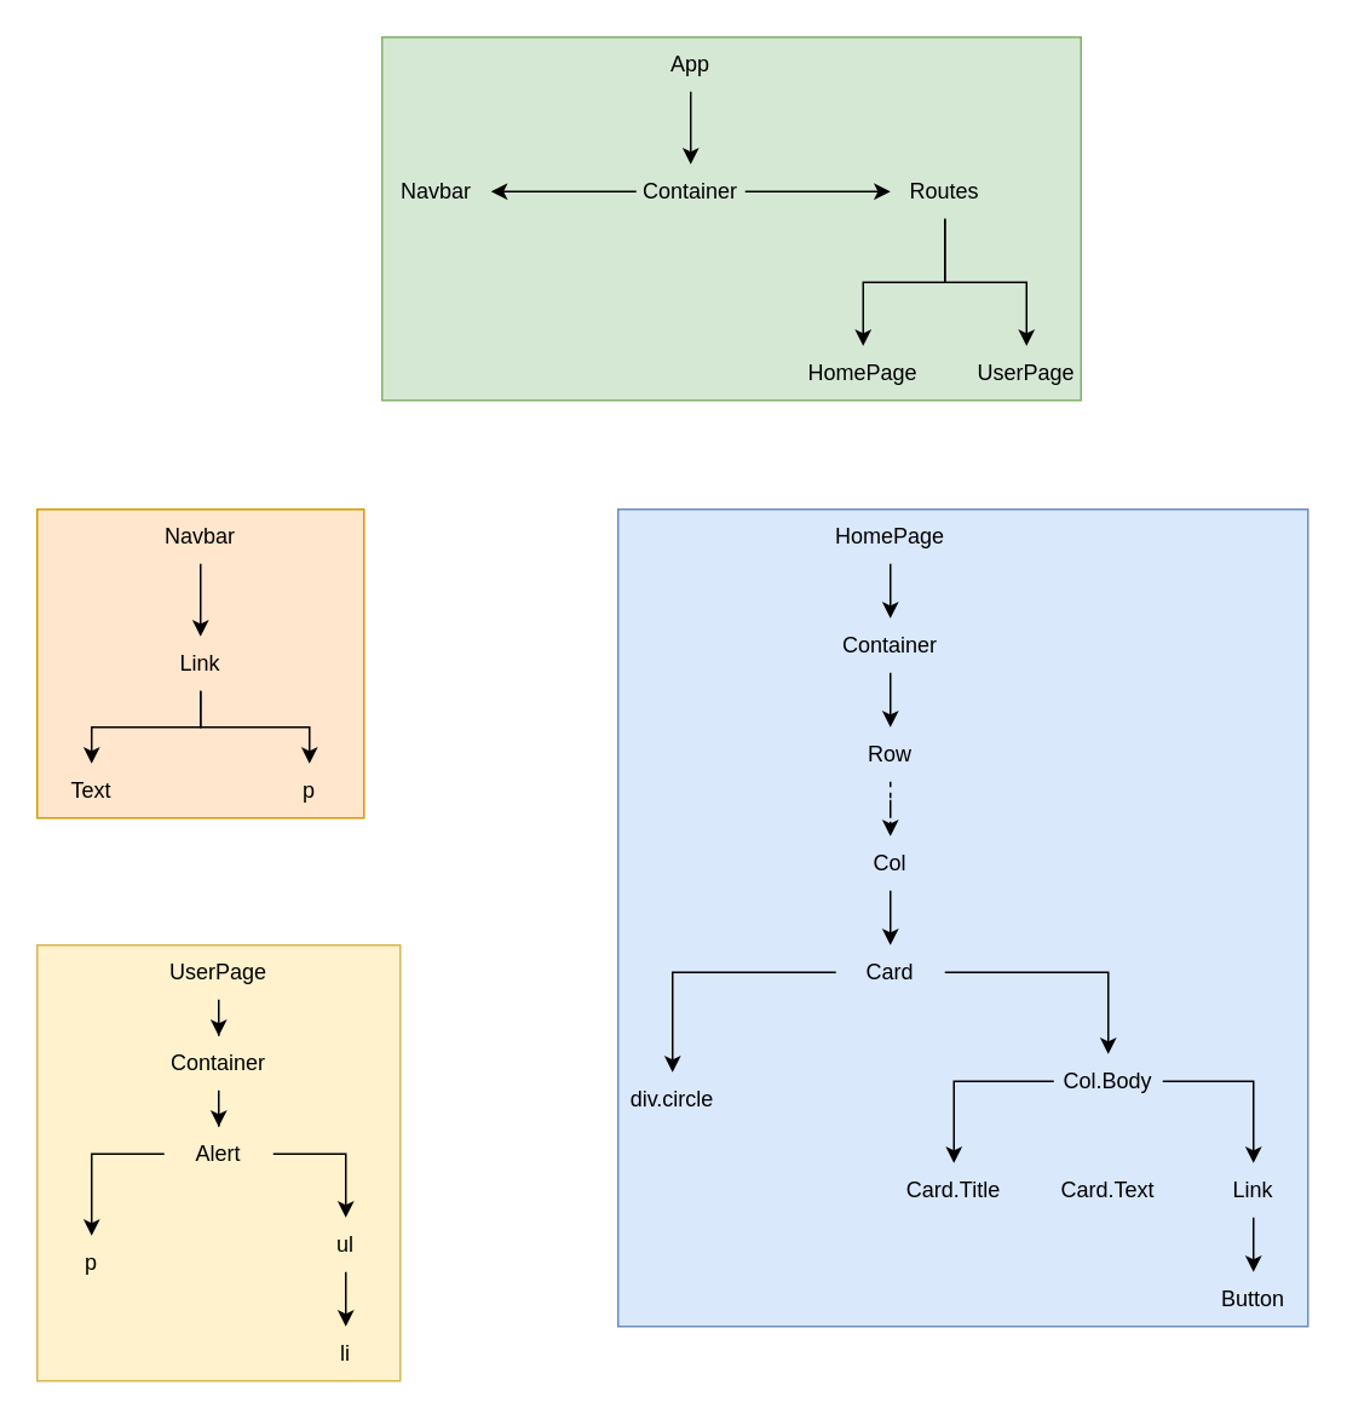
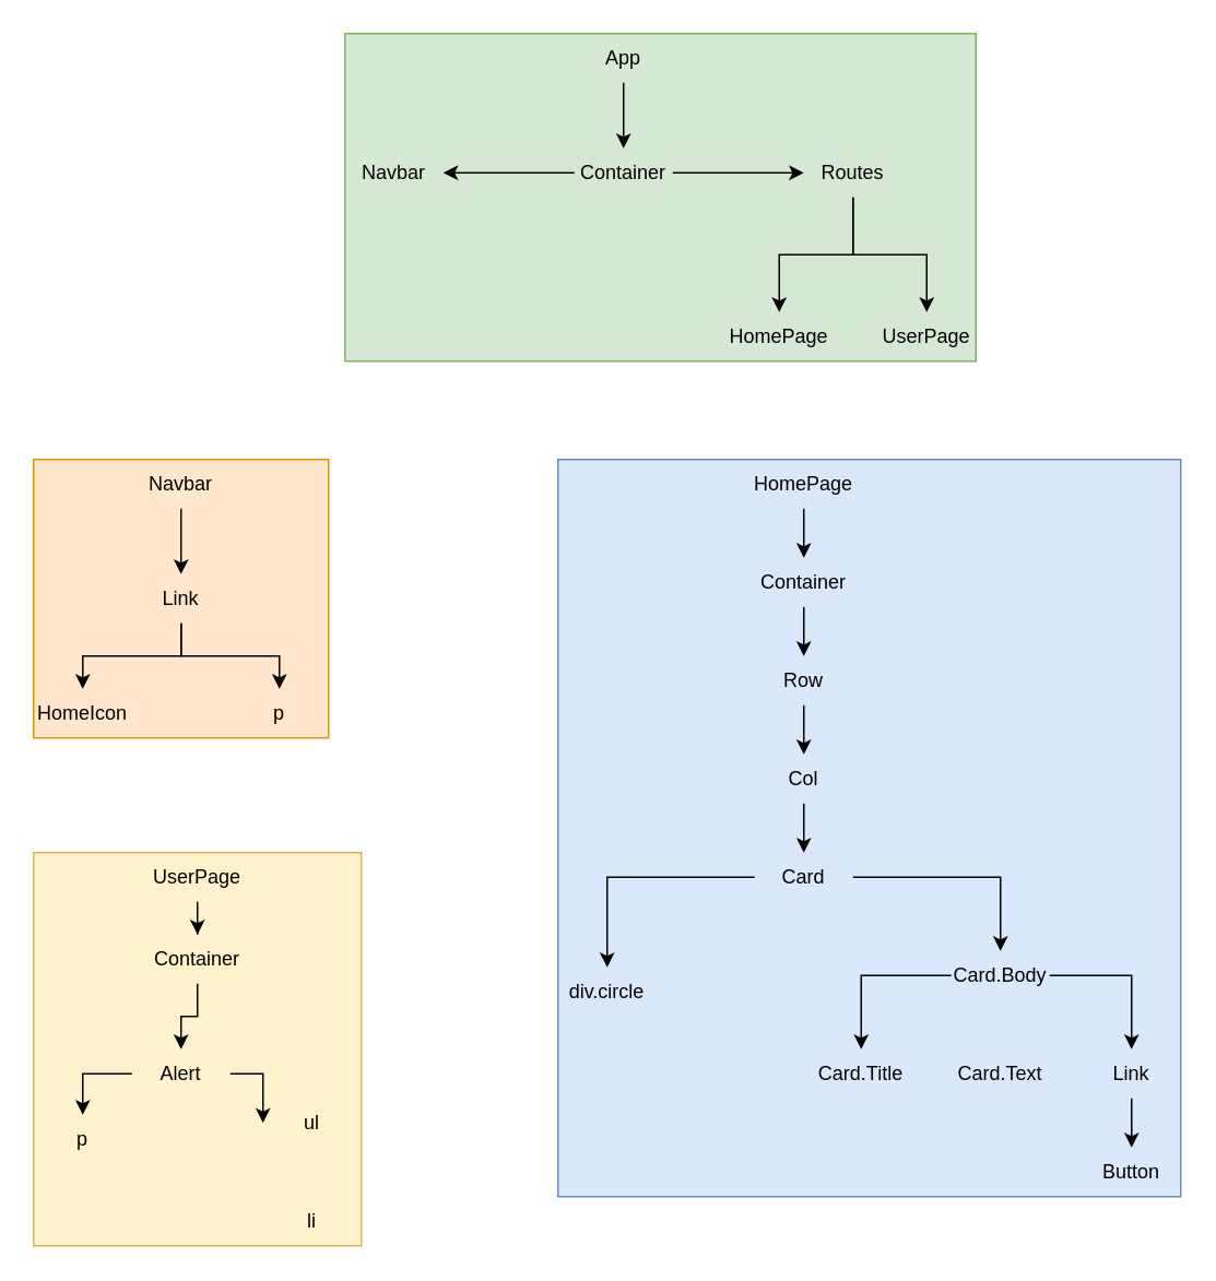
  <mxCell id="0" />
  <mxCell id="1" parent="0" />
  <mxCell id="2" value="" style="group;fillColor=#d5e8d4;strokeColor=#82b366;" vertex="1" connectable="0" parent="1"><mxGeometry x="210" y="20" width="385" height="200" as="geometry" /></mxCell>
  <mxCell id="3" value="App" style="text;html=1;strokeColor=none;fillColor=none;align=center;verticalAlign=middle;whiteSpace=wrap;rounded=0;" vertex="1" parent="2"><mxGeometry x="140" width="60" height="30" as="geometry" /></mxCell>
  <mxCell id="4" value="Container" style="text;html=1;strokeColor=none;fillColor=none;align=center;verticalAlign=middle;whiteSpace=wrap;rounded=0;" vertex="1" parent="2"><mxGeometry x="140" y="70" width="60" height="30" as="geometry" /></mxCell>
  <mxCell id="5" value="" style="edgeStyle=orthogonalEdgeStyle;rounded=0;orthogonalLoop=1;jettySize=auto;html=1;" edge="1" parent="2" source="3" target="4"><mxGeometry relative="1" as="geometry" /></mxCell>
  <mxCell id="6" value="Navbar" style="text;html=1;strokeColor=none;fillColor=none;align=center;verticalAlign=middle;whiteSpace=wrap;rounded=0;" vertex="1" parent="2"><mxGeometry y="70" width="60" height="30" as="geometry" /></mxCell>
  <mxCell id="7" value="" style="edgeStyle=orthogonalEdgeStyle;rounded=0;orthogonalLoop=1;jettySize=auto;html=1;" edge="1" parent="2" source="4" target="6"><mxGeometry relative="1" as="geometry" /></mxCell>
  <mxCell id="8" value="Routes" style="text;html=1;strokeColor=none;fillColor=none;align=center;verticalAlign=middle;whiteSpace=wrap;rounded=0;" vertex="1" parent="2"><mxGeometry x="280" y="70" width="60" height="30" as="geometry" /></mxCell>
  <mxCell id="9" value="" style="edgeStyle=orthogonalEdgeStyle;rounded=0;orthogonalLoop=1;jettySize=auto;html=1;" edge="1" parent="2" source="4" target="8"><mxGeometry relative="1" as="geometry" /></mxCell>
  <mxCell id="10" value="HomePage" style="text;html=1;strokeColor=none;fillColor=none;align=center;verticalAlign=middle;whiteSpace=wrap;rounded=0;" vertex="1" parent="2"><mxGeometry x="235" y="170" width="60" height="30" as="geometry" /></mxCell>
  <mxCell id="11" value="" style="edgeStyle=orthogonalEdgeStyle;rounded=0;orthogonalLoop=1;jettySize=auto;html=1;" edge="1" parent="2" source="8" target="10"><mxGeometry relative="1" as="geometry" /></mxCell>
  <mxCell id="12" value="UserPage" style="text;html=1;strokeColor=none;fillColor=none;align=center;verticalAlign=middle;whiteSpace=wrap;rounded=0;" vertex="1" parent="2"><mxGeometry x="325" y="170" width="60" height="30" as="geometry" /></mxCell>
  <mxCell id="13" value="" style="edgeStyle=orthogonalEdgeStyle;rounded=0;orthogonalLoop=1;jettySize=auto;html=1;" edge="1" parent="2" source="8" target="12"><mxGeometry relative="1" as="geometry" /></mxCell>
  <mxCell id="14" value="" style="group;strokeColor=#d79b00;fillColor=#ffe6cc;" vertex="1" connectable="0" parent="1"><mxGeometry x="20" y="280" width="180" height="170" as="geometry" /></mxCell>
  <mxCell id="15" value="Navbar" style="text;html=1;strokeColor=none;fillColor=none;align=center;verticalAlign=middle;whiteSpace=wrap;rounded=0;" vertex="1" parent="14"><mxGeometry x="60" width="60" height="30" as="geometry" /></mxCell>
  <mxCell id="16" value="Link" style="text;html=1;strokeColor=none;fillColor=none;align=center;verticalAlign=middle;whiteSpace=wrap;rounded=0;" vertex="1" parent="14"><mxGeometry x="60" y="70" width="60" height="30" as="geometry" /></mxCell>
  <mxCell id="17" value="" style="edgeStyle=orthogonalEdgeStyle;rounded=0;orthogonalLoop=1;jettySize=auto;html=1;" edge="1" parent="14" source="15" target="16"><mxGeometry relative="1" as="geometry" /></mxCell>
- <mxCell id="18" value="Text" style="text;html=1;strokeColor=none;fillColor=none;align=center;verticalAlign=middle;whiteSpace=wrap;rounded=0;" vertex="1" parent="14"><mxGeometry y="140" width="60" height="30" as="geometry" /></mxCell>
+ <mxCell id="18" value="HomeIcon" style="text;html=1;strokeColor=none;fillColor=none;align=center;verticalAlign=middle;whiteSpace=wrap;rounded=0;" vertex="1" parent="14"><mxGeometry y="140" width="60" height="30" as="geometry" /></mxCell>
  <mxCell id="19" value="" style="edgeStyle=orthogonalEdgeStyle;rounded=0;orthogonalLoop=1;jettySize=auto;html=1;" edge="1" parent="14" source="16" target="18"><mxGeometry relative="1" as="geometry" /></mxCell>
  <mxCell id="20" value="p" style="text;html=1;strokeColor=none;fillColor=none;align=center;verticalAlign=middle;whiteSpace=wrap;rounded=0;" vertex="1" parent="14"><mxGeometry x="120" y="140" width="60" height="30" as="geometry" /></mxCell>
  <mxCell id="21" value="" style="edgeStyle=orthogonalEdgeStyle;rounded=0;orthogonalLoop=1;jettySize=auto;html=1;" edge="1" parent="14" source="16" target="20"><mxGeometry relative="1" as="geometry" /></mxCell>
  <mxCell id="22" value="" style="group;fillColor=#dae8fc;strokeColor=#6c8ebf;" vertex="1" connectable="0" parent="1"><mxGeometry x="340" y="280" width="380" height="450" as="geometry" /></mxCell>
  <mxCell id="23" value="HomePage" style="text;html=1;strokeColor=none;fillColor=none;align=center;verticalAlign=middle;whiteSpace=wrap;rounded=0;" vertex="1" parent="22"><mxGeometry x="120" width="60" height="30" as="geometry" /></mxCell>
  <mxCell id="24" value="Container" style="text;html=1;strokeColor=none;fillColor=none;align=center;verticalAlign=middle;whiteSpace=wrap;rounded=0;" vertex="1" parent="22"><mxGeometry x="120" y="60" width="60" height="30" as="geometry" /></mxCell>
  <mxCell id="25" value="" style="edgeStyle=orthogonalEdgeStyle;rounded=0;orthogonalLoop=1;jettySize=auto;html=1;" edge="1" parent="22" source="23" target="24"><mxGeometry relative="1" as="geometry" /></mxCell>
  <mxCell id="26" value="Row" style="text;html=1;strokeColor=none;fillColor=none;align=center;verticalAlign=middle;whiteSpace=wrap;rounded=0;" vertex="1" parent="22"><mxGeometry x="120" y="120" width="60" height="30" as="geometry" /></mxCell>
  <mxCell id="27" value="" style="edgeStyle=orthogonalEdgeStyle;rounded=0;orthogonalLoop=1;jettySize=auto;html=1;" edge="1" parent="22" source="24" target="26"><mxGeometry relative="1" as="geometry" /></mxCell>
  <mxCell id="28" value="Col" style="text;html=1;strokeColor=none;fillColor=none;align=center;verticalAlign=middle;whiteSpace=wrap;rounded=0;" vertex="1" parent="22"><mxGeometry x="120" y="180" width="60" height="30" as="geometry" /></mxCell>
- <mxCell id="29" value="" style="edgeStyle=orthogonalEdgeStyle;rounded=0;orthogonalLoop=1;jettySize=auto;html=1;dashed=1;" edge="1" parent="22" source="26" target="28"><mxGeometry relative="1" as="geometry" /></mxCell>
+ <mxCell id="29" value="" style="edgeStyle=orthogonalEdgeStyle;rounded=0;orthogonalLoop=1;jettySize=auto;html=1;" edge="1" parent="22" source="26" target="28"><mxGeometry relative="1" as="geometry" /></mxCell>
  <mxCell id="30" value="Card" style="text;html=1;strokeColor=none;fillColor=none;align=center;verticalAlign=middle;whiteSpace=wrap;rounded=0;" vertex="1" parent="22"><mxGeometry x="120" y="240" width="60" height="30" as="geometry" /></mxCell>
  <mxCell id="31" value="" style="edgeStyle=orthogonalEdgeStyle;rounded=0;orthogonalLoop=1;jettySize=auto;html=1;" edge="1" parent="22" source="28" target="30"><mxGeometry relative="1" as="geometry" /></mxCell>
  <mxCell id="32" value="div.circle" style="text;html=1;strokeColor=none;fillColor=none;align=center;verticalAlign=middle;whiteSpace=wrap;rounded=0;" vertex="1" parent="22"><mxGeometry y="310" width="60" height="30" as="geometry" /></mxCell>
  <mxCell id="33" value="" style="edgeStyle=orthogonalEdgeStyle;rounded=0;orthogonalLoop=1;jettySize=auto;html=1;" edge="1" parent="22" source="30" target="32"><mxGeometry relative="1" as="geometry" /></mxCell>
- <mxCell id="34" value="Col.Body" style="text;html=1;strokeColor=none;fillColor=none;align=center;verticalAlign=middle;whiteSpace=wrap;rounded=0;" vertex="1" parent="22"><mxGeometry x="240" y="300" width="60" height="30" as="geometry" /></mxCell>
+ <mxCell id="34" value="Card.Body" style="text;html=1;strokeColor=none;fillColor=none;align=center;verticalAlign=middle;whiteSpace=wrap;rounded=0;" vertex="1" parent="22"><mxGeometry x="240" y="300" width="60" height="30" as="geometry" /></mxCell>
  <mxCell id="35" value="" style="edgeStyle=orthogonalEdgeStyle;rounded=0;orthogonalLoop=1;jettySize=auto;html=1;" edge="1" parent="22" source="30" target="34"><mxGeometry relative="1" as="geometry" /></mxCell>
  <mxCell id="36" value="Card.Title" style="text;html=1;strokeColor=none;fillColor=none;align=center;verticalAlign=middle;whiteSpace=wrap;rounded=0;" vertex="1" parent="22"><mxGeometry x="155" y="360" width="60" height="30" as="geometry" /></mxCell>
  <mxCell id="37" value="" style="edgeStyle=orthogonalEdgeStyle;rounded=0;orthogonalLoop=1;jettySize=auto;html=1;" edge="1" parent="22" source="34" target="36"><mxGeometry relative="1" as="geometry" /></mxCell>
  <mxCell id="38" value="Card.Text" style="text;html=1;strokeColor=none;fillColor=none;align=center;verticalAlign=middle;whiteSpace=wrap;rounded=0;" vertex="1" parent="22"><mxGeometry x="240" y="360" width="60" height="30" as="geometry" /></mxCell>
  <mxCell id="39" value="Link" style="text;html=1;strokeColor=none;fillColor=none;align=center;verticalAlign=middle;whiteSpace=wrap;rounded=0;" vertex="1" parent="22"><mxGeometry x="320" y="360" width="60" height="30" as="geometry" /></mxCell>
  <mxCell id="40" value="" style="edgeStyle=orthogonalEdgeStyle;rounded=0;orthogonalLoop=1;jettySize=auto;html=1;" edge="1" parent="22" source="34" target="39"><mxGeometry relative="1" as="geometry" /></mxCell>
  <mxCell id="41" value="Button" style="text;html=1;strokeColor=none;fillColor=none;align=center;verticalAlign=middle;whiteSpace=wrap;rounded=0;" vertex="1" parent="22"><mxGeometry x="320" y="420" width="60" height="30" as="geometry" /></mxCell>
  <mxCell id="42" value="" style="edgeStyle=orthogonalEdgeStyle;rounded=0;orthogonalLoop=1;jettySize=auto;html=1;" edge="1" parent="22" source="39" target="41"><mxGeometry relative="1" as="geometry"><mxPoint x="350" y="430" as="targetPoint" /></mxGeometry></mxCell>
  <mxCell id="43" value="" style="group;fillColor=#fff2cc;strokeColor=#d6b656;" vertex="1" connectable="0" parent="1"><mxGeometry x="20" y="520" width="200" height="240" as="geometry" /></mxCell>
  <mxCell id="44" value="UserPage" style="text;html=1;strokeColor=none;fillColor=none;align=center;verticalAlign=middle;whiteSpace=wrap;rounded=0;" vertex="1" parent="43"><mxGeometry x="70" width="60" height="30" as="geometry" /></mxCell>
  <mxCell id="45" value="Container" style="text;html=1;strokeColor=none;fillColor=none;align=center;verticalAlign=middle;whiteSpace=wrap;rounded=0;" vertex="1" parent="43"><mxGeometry x="70" y="50" width="60" height="30" as="geometry" /></mxCell>
  <mxCell id="46" value="" style="edgeStyle=orthogonalEdgeStyle;rounded=0;orthogonalLoop=1;jettySize=auto;html=1;" edge="1" parent="43" target="45" source="44"><mxGeometry relative="1" as="geometry"><mxPoint x="100" y="50" as="sourcePoint" /></mxGeometry></mxCell>
- <mxCell id="47" value="Alert" style="text;html=1;strokeColor=none;fillColor=none;align=center;verticalAlign=middle;whiteSpace=wrap;rounded=0;" vertex="1" parent="43"><mxGeometry x="70" y="100" width="60" height="30" as="geometry" /></mxCell>
+ <mxCell id="47" value="Alert" style="text;html=1;strokeColor=none;fillColor=none;align=center;verticalAlign=middle;whiteSpace=wrap;rounded=0;" vertex="1" parent="43"><mxGeometry x="60" y="120" width="60" height="30" as="geometry" /></mxCell>
  <mxCell id="48" value="" style="edgeStyle=orthogonalEdgeStyle;rounded=0;orthogonalLoop=1;jettySize=auto;html=1;" edge="1" parent="43" source="45" target="47"><mxGeometry relative="1" as="geometry" /></mxCell>
  <mxCell id="49" value="p" style="text;html=1;strokeColor=none;fillColor=none;align=center;verticalAlign=middle;whiteSpace=wrap;rounded=0;" vertex="1" parent="43"><mxGeometry y="160" width="60" height="30" as="geometry" /></mxCell>
  <mxCell id="50" value="" style="edgeStyle=orthogonalEdgeStyle;rounded=0;orthogonalLoop=1;jettySize=auto;html=1;exitX=0;exitY=0.5;exitDx=0;exitDy=0;" edge="1" parent="43" source="47" target="49"><mxGeometry relative="1" as="geometry" /></mxCell>
  <mxCell id="51" value="" style="edgeStyle=orthogonalEdgeStyle;rounded=0;orthogonalLoop=1;jettySize=auto;html=1;exitX=1;exitY=0.5;exitDx=0;exitDy=0;" edge="1" parent="43" target="52" source="47"><mxGeometry relative="1" as="geometry"><mxPoint x="220" y="120" as="sourcePoint" /></mxGeometry></mxCell>
  <mxCell id="52" value="ul" style="text;html=1;strokeColor=none;fillColor=none;align=center;verticalAlign=middle;whiteSpace=wrap;rounded=0;" vertex="1" parent="43"><mxGeometry x="140" y="150" width="60" height="30" as="geometry" /></mxCell>
  <mxCell id="53" value="li" style="text;html=1;strokeColor=none;fillColor=none;align=center;verticalAlign=middle;whiteSpace=wrap;rounded=0;" vertex="1" parent="43"><mxGeometry x="140" y="210" width="60" height="30" as="geometry" /></mxCell>
- <mxCell id="54" value="" style="edgeStyle=orthogonalEdgeStyle;rounded=0;orthogonalLoop=1;jettySize=auto;html=1;" edge="1" parent="43" source="52" target="53"><mxGeometry relative="1" as="geometry" /></mxCell>
